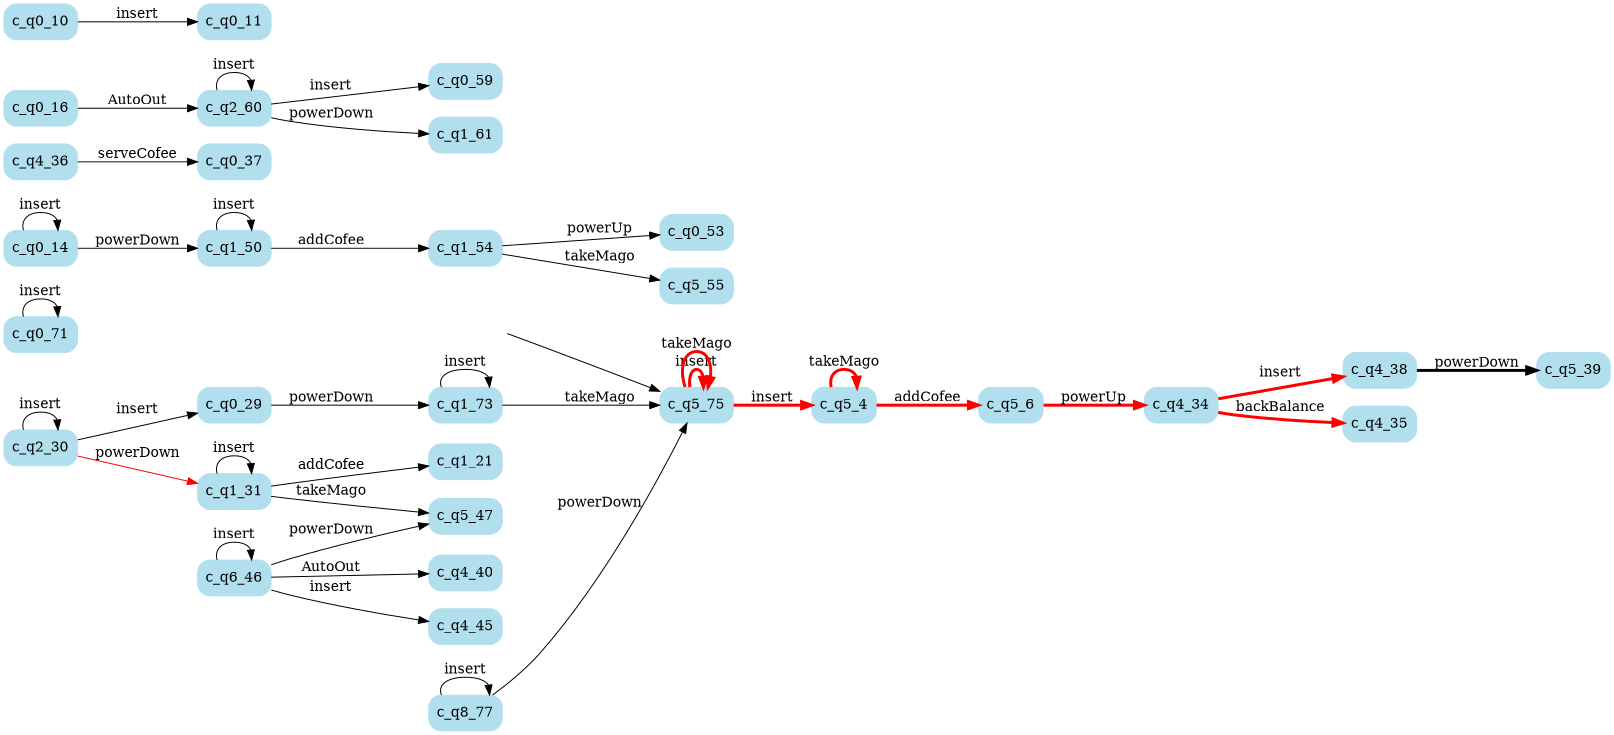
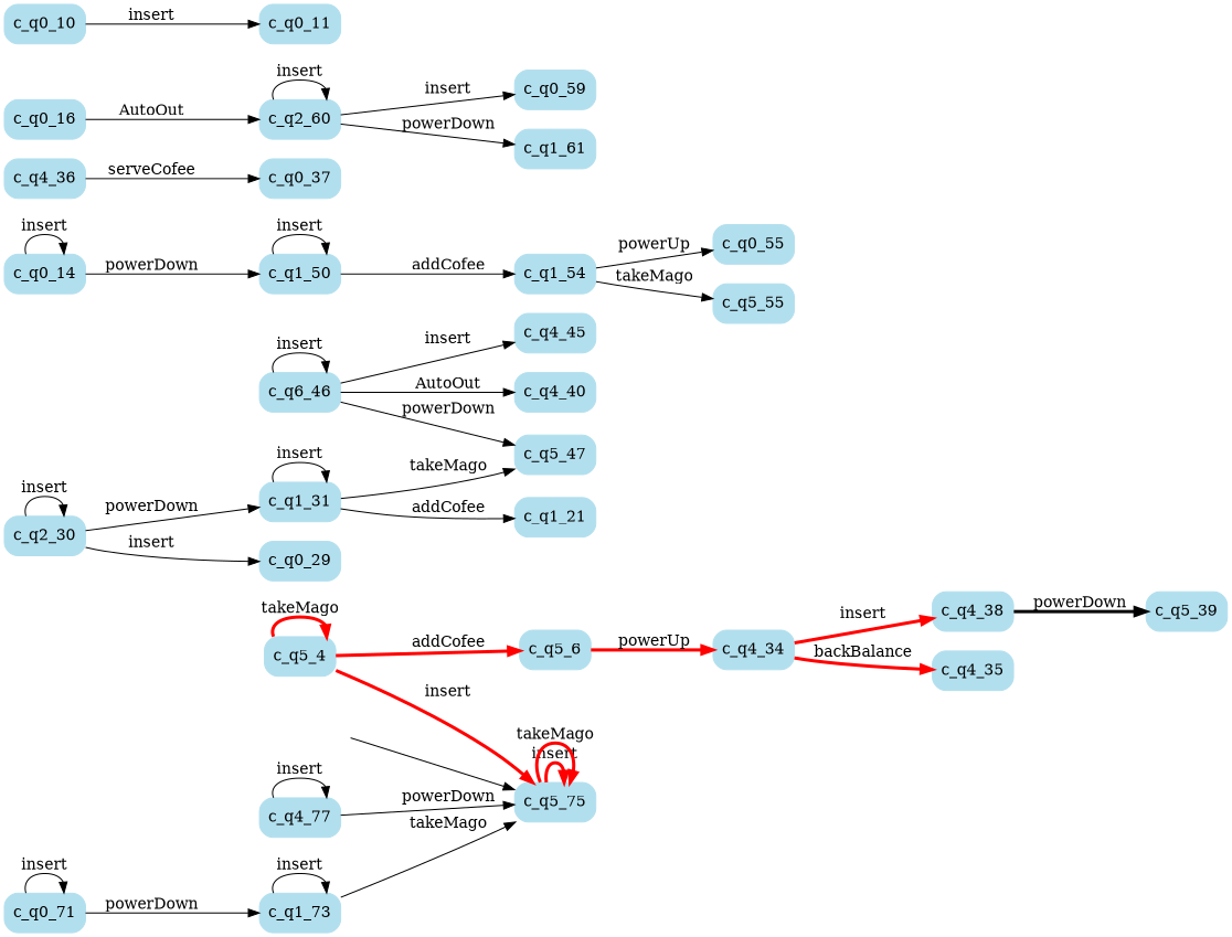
  digraph {
    rankdir=LR
    node [style="rounded, filled" color=lightblue2 shape=box]
    start_c_q5_75 [style=invisible color="" shape=""]
    n2 [label=c_q5_75]
    n3 [label=c_q5_4]
    n4 [label=c_q4_40]
    n5 [label=c_q6_46]
    n6 [label=c_q5_47]
    n7 [label=c_q4_45]
    n8 [label=c_q0_71]
    n9 [label=c_q1_73]
    n10 [label=c_q5_6]
-   n11 [label=c_q0_53]
+   n11 [label=c_q0_55]
    n12 [label=c_q5_39]
    n13 [label=c_q4_34]
    n14 [label=c_q5_55]
    n15 [label=c_q1_54]
    n16 [label=c_q0_14]
    n17 [label=c_q1_50]
    n18 [label=c_q4_38]
    n19 [label=c_q4_35]
    n20 [label=c_q4_36]
    n21 [label=c_q0_37]
    n22 [label=c_q0_59]
    n23 [label=c_q1_21]
    n24 [label=c_q2_60]
    n25 [label=c_q1_61]
    n26 [label=c_q2_30]
    n27 [label=c_q0_29]
    n28 [label=c_q1_31]
-   n29 [label=c_q8_77]
+   n29 [label=c_q4_77]
    n30 [label=c_q0_16]
    n31 [label=c_q0_11]
    n32 [label=c_q0_10]
    start_c_q5_75 -> n2
    n2 -> n2 [color=red label=insert penwidth=3]
    n2 -> n2 [color=red label=takeMago penwidth=3]
-   n2 -> n3 [color=red label=insert penwidth=3]
+   n3 -> n2 [color=red label=insert penwidth=3]
    n3 -> n3 [color=red label=takeMago penwidth=3]
    n3 -> n10 [color=red label=addCofee penwidth=3]
    n5 -> n4 [label=AutoOut]
    n5 -> n5 [label=insert]
    n5 -> n6 [label=powerDown]
    n5 -> n7 [label=insert]
    n8 -> n8 [label=insert]
-   n27 -> n9 [label=powerDown]
+   n8 -> n9 [label=powerDown]
    n9 -> n2 [label=takeMago]
    n9 -> n9 [label=insert]
    n10 -> n13 [color=red label=powerUp penwidth=3]
    n13 -> n18 [color=red label=insert penwidth=3]
    n13 -> n19 [color=red label=backBalance penwidth=3]
    n15 -> n11 [label=powerUp]
    n15 -> n14 [label=takeMago]
    n16 -> n16 [label=insert]
    n16 -> n17 [label=powerDown]
    n17 -> n15 [label=addCofee]
    n17 -> n17 [label=insert]
    n18 -> n12 [color=black label=powerDown penwidth=3]
    n20 -> n21 [label=serveCofee]
    n24 -> n22 [label=insert]
    n24 -> n24 [label=insert]
    n24 -> n25 [label=powerDown]
    n26 -> n26 [label=insert]
    n26 -> n27 [label=insert]
-   n26 -> n28 [label=powerDown color=red]
+   n26 -> n28 [label=powerDown]
    n28 -> n6 [label=takeMago]
    n28 -> n23 [label=addCofee]
    n28 -> n28 [label=insert]
    n29 -> n2 [label=powerDown]
    n29 -> n29 [label=insert]
    n30 -> n24 [label=AutoOut]
    n32 -> n31 [label=insert]
  }
